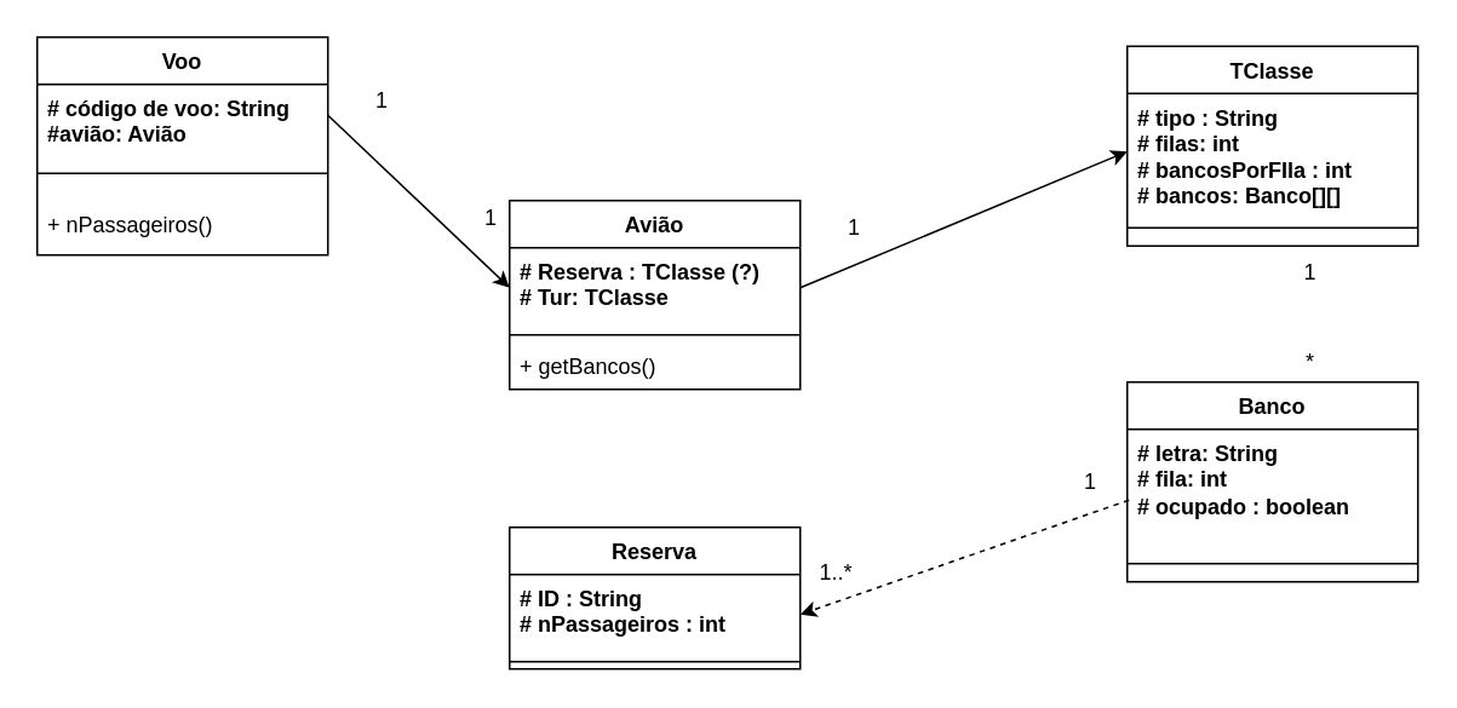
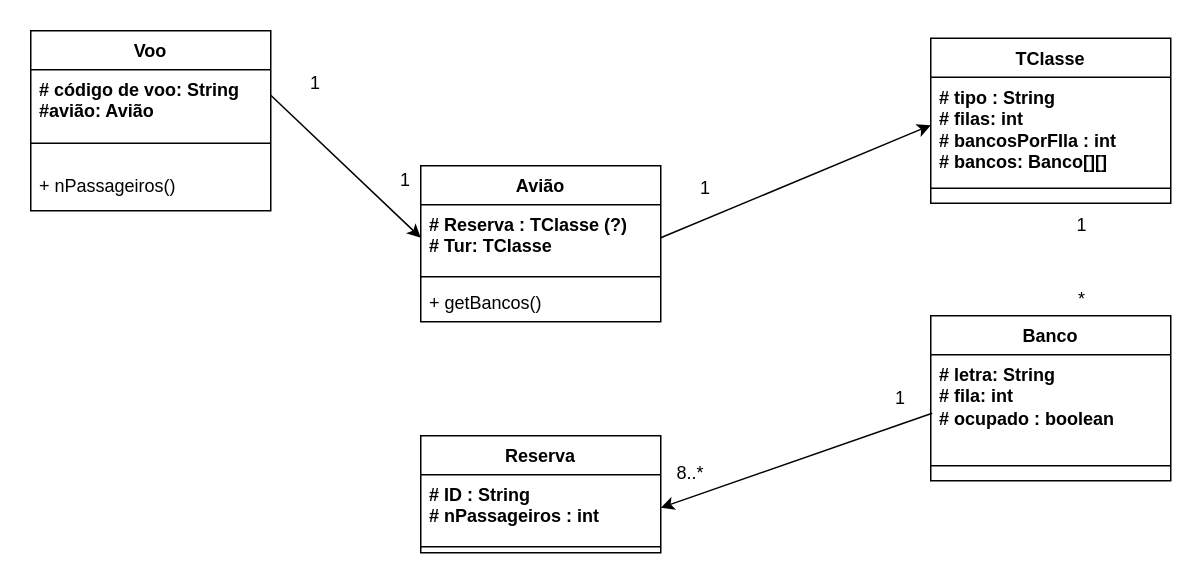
  <mxCell id="0" />
  <mxCell id="1" parent="0" />
  <mxCell id="2" value="Voo" style="swimlane;fontStyle=1;align=center;verticalAlign=top;childLayout=stackLayout;horizontal=1;startSize=26;horizontalStack=0;resizeParent=1;resizeParentMax=0;resizeLast=0;collapsible=1;marginBottom=0;whiteSpace=wrap;html=1;" parent="1" vertex="1"><mxGeometry x="20" y="20" width="160" height="120" as="geometry" /></mxCell>
  <mxCell id="3" value="&lt;font&gt;&lt;b&gt;# código de voo: String&lt;/b&gt;&lt;/font&gt;&lt;div&gt;&lt;font&gt;&lt;b&gt;#avião: Avião&lt;/b&gt;&lt;/font&gt;&lt;/div&gt;" style="text;strokeColor=none;fillColor=none;align=left;verticalAlign=top;spacingLeft=4;spacingRight=4;overflow=hidden;rotatable=0;points=[[0,0.5],[1,0.5]];portConstraint=eastwest;whiteSpace=wrap;html=1;" parent="2" vertex="1"><mxGeometry y="26" width="160" height="34" as="geometry" /></mxCell>
  <mxCell id="4" value="" style="line;strokeWidth=1;fillColor=none;align=left;verticalAlign=middle;spacingTop=-1;spacingLeft=3;spacingRight=3;rotatable=0;labelPosition=right;points=[];portConstraint=eastwest;strokeColor=inherit;" parent="2" vertex="1"><mxGeometry y="60" width="160" height="30" as="geometry" /></mxCell>
  <mxCell id="5" value="+ nPassageiros()" style="text;strokeColor=none;fillColor=none;align=left;verticalAlign=top;spacingLeft=4;spacingRight=4;overflow=hidden;rotatable=0;points=[[0,0.5],[1,0.5]];portConstraint=eastwest;whiteSpace=wrap;html=1;" parent="2" vertex="1"><mxGeometry y="90" width="160" height="30" as="geometry" /></mxCell>
  <mxCell id="6" value="Reserva" style="swimlane;fontStyle=1;align=center;verticalAlign=top;childLayout=stackLayout;horizontal=1;startSize=26;horizontalStack=0;resizeParent=1;resizeParentMax=0;resizeLast=0;collapsible=1;marginBottom=0;whiteSpace=wrap;html=1;" parent="1" vertex="1"><mxGeometry x="280" y="290" width="160" height="78" as="geometry" /></mxCell>
  <mxCell id="7" value="&lt;b&gt;# ID : String&lt;/b&gt;&lt;div&gt;&lt;b&gt;# nPassageiros : int&amp;nbsp;&lt;/b&gt;&lt;/div&gt;" style="text;strokeColor=none;fillColor=none;align=left;verticalAlign=top;spacingLeft=4;spacingRight=4;overflow=hidden;rotatable=0;points=[[0,0.5],[1,0.5]];portConstraint=eastwest;whiteSpace=wrap;html=1;" parent="6" vertex="1"><mxGeometry y="26" width="160" height="44" as="geometry" /></mxCell>
  <mxCell id="8" value="" style="line;strokeWidth=1;fillColor=none;align=left;verticalAlign=middle;spacingTop=-1;spacingLeft=3;spacingRight=3;rotatable=0;labelPosition=right;points=[];portConstraint=eastwest;strokeColor=inherit;" parent="6" vertex="1"><mxGeometry y="70" width="160" height="8" as="geometry" /></mxCell>
  <mxCell id="9" value="Avião" style="swimlane;fontStyle=1;align=center;verticalAlign=top;childLayout=stackLayout;horizontal=1;startSize=26;horizontalStack=0;resizeParent=1;resizeParentMax=0;resizeLast=0;collapsible=1;marginBottom=0;whiteSpace=wrap;html=1;" parent="1" vertex="1"><mxGeometry x="280" y="110" width="160" height="104" as="geometry" /></mxCell>
  <mxCell id="10" value="&lt;font&gt;&lt;b&gt;# Reserva : TClasse (?)&lt;/b&gt;&lt;/font&gt;&lt;div&gt;&lt;font&gt;&lt;b&gt;# Tur: TClasse&lt;/b&gt;&lt;/font&gt;&lt;/div&gt;" style="text;strokeColor=none;fillColor=none;align=left;verticalAlign=top;spacingLeft=4;spacingRight=4;overflow=hidden;rotatable=0;points=[[0,0.5],[1,0.5]];portConstraint=eastwest;whiteSpace=wrap;html=1;" parent="9" vertex="1"><mxGeometry y="26" width="160" height="44" as="geometry" /></mxCell>
  <mxCell id="11" value="" style="line;strokeWidth=1;fillColor=none;align=left;verticalAlign=middle;spacingTop=-1;spacingLeft=3;spacingRight=3;rotatable=0;labelPosition=right;points=[];portConstraint=eastwest;strokeColor=inherit;" parent="9" vertex="1"><mxGeometry y="70" width="160" height="8" as="geometry" /></mxCell>
  <mxCell id="12" value="+ getBancos()" style="text;strokeColor=none;fillColor=none;align=left;verticalAlign=top;spacingLeft=4;spacingRight=4;overflow=hidden;rotatable=0;points=[[0,0.5],[1,0.5]];portConstraint=eastwest;whiteSpace=wrap;html=1;" parent="9" vertex="1"><mxGeometry y="78" width="160" height="26" as="geometry" /></mxCell>
  <mxCell id="13" value="" style="edgeStyle=none;html=1;exitX=1;exitY=0.5;exitDx=0;exitDy=0;entryX=0;entryY=0.5;entryDx=0;entryDy=0;" parent="1" source="3" target="10" edge="1"><mxGeometry relative="1" as="geometry"><mxPoint x="180" y="100" as="sourcePoint" /></mxGeometry></mxCell>
  <mxCell id="14" value="TClasse" style="swimlane;fontStyle=1;align=center;verticalAlign=top;childLayout=stackLayout;horizontal=1;startSize=26;horizontalStack=0;resizeParent=1;resizeParentMax=0;resizeLast=0;collapsible=1;marginBottom=0;whiteSpace=wrap;html=1;" parent="1" vertex="1"><mxGeometry x="620" y="25" width="160" height="110" as="geometry" /></mxCell>
  <mxCell id="15" value="&lt;font face=&quot;Helvetica&quot;&gt;&lt;b&gt;# tipo : String&lt;/b&gt;&lt;/font&gt;&lt;div&gt;&lt;b&gt;&lt;font face=&quot;Helvetica&quot;&gt;# filas: int&lt;/font&gt;&lt;/b&gt;&lt;/div&gt;&lt;div&gt;&lt;b&gt;&lt;font face=&quot;Helvetica&quot;&gt;# bancosPorFIla : int&lt;/font&gt;&lt;/b&gt;&lt;/div&gt;&lt;div&gt;&lt;font face=&quot;Helvetica&quot;&gt;&lt;b&gt;# bancos&lt;span style=&quot;background-color: transparent;&quot;&gt;: Banco[][]&lt;/span&gt;&lt;/b&gt;&lt;/font&gt;&lt;/div&gt;" style="text;strokeColor=none;fillColor=none;align=left;verticalAlign=top;spacingLeft=4;spacingRight=4;overflow=hidden;rotatable=0;points=[[0,0.5],[1,0.5]];portConstraint=eastwest;whiteSpace=wrap;html=1;" parent="14" vertex="1"><mxGeometry y="26" width="160" height="64" as="geometry" /></mxCell>
  <mxCell id="16" value="" style="line;strokeWidth=1;fillColor=none;align=left;verticalAlign=middle;spacingTop=-1;spacingLeft=3;spacingRight=3;rotatable=0;labelPosition=right;points=[];portConstraint=eastwest;strokeColor=inherit;" parent="14" vertex="1"><mxGeometry y="90" width="160" height="20" as="geometry" /></mxCell>
  <mxCell id="17" value="Banco" style="swimlane;fontStyle=1;align=center;verticalAlign=top;childLayout=stackLayout;horizontal=1;startSize=26;horizontalStack=0;resizeParent=1;resizeParentMax=0;resizeLast=0;collapsible=1;marginBottom=0;whiteSpace=wrap;html=1;" parent="1" vertex="1"><mxGeometry x="620" y="210" width="160" height="110" as="geometry" /></mxCell>
  <mxCell id="18" value="&lt;font face=&quot;Helvetica&quot;&gt;&lt;b&gt;# letra: String&lt;/b&gt;&lt;/font&gt;&lt;div&gt;&lt;b&gt;&lt;font face=&quot;Helvetica&quot;&gt;# fila: int&lt;/font&gt;&lt;/b&gt;&lt;/div&gt;&lt;div&gt;&lt;b&gt;&lt;font face=&quot;Helvetica&quot;&gt;# ocupado : boolean&lt;/font&gt;&lt;/b&gt;&lt;/div&gt;" style="text;strokeColor=none;fillColor=none;align=left;verticalAlign=top;spacingLeft=4;spacingRight=4;overflow=hidden;rotatable=0;points=[[0,0.5],[1,0.5]];portConstraint=eastwest;whiteSpace=wrap;html=1;" parent="17" vertex="1"><mxGeometry y="26" width="160" height="64" as="geometry" /></mxCell>
  <mxCell id="19" value="" style="line;strokeWidth=1;fillColor=none;align=left;verticalAlign=middle;spacingTop=-1;spacingLeft=3;spacingRight=3;rotatable=0;labelPosition=right;points=[];portConstraint=eastwest;strokeColor=inherit;" parent="17" vertex="1"><mxGeometry y="90" width="160" height="20" as="geometry" /></mxCell>
  <mxCell id="20" value="" style="endArrow=classic;html=1;exitX=1;exitY=0.5;exitDx=0;exitDy=0;entryX=0;entryY=0.5;entryDx=0;entryDy=0;" parent="1" source="10" target="15" edge="1"><mxGeometry width="50" height="50" relative="1" as="geometry"><mxPoint x="420" y="390" as="sourcePoint" /><mxPoint x="470" y="340" as="targetPoint" /></mxGeometry></mxCell>
- <mxCell id="21" value="" style="endArrow=classic;html=1;exitX=0.006;exitY=0.609;exitDx=0;exitDy=0;exitPerimeter=0;entryX=1;entryY=0.5;entryDx=0;entryDy=0;dashed=1;" parent="1" source="18" target="7" edge="1"><mxGeometry width="50" height="50" relative="1" as="geometry"><mxPoint x="690" y="360" as="sourcePoint" /><mxPoint x="730" y="310" as="targetPoint" /></mxGeometry></mxCell>
+ <mxCell id="21" value="" style="endArrow=classic;html=1;exitX=0.006;exitY=0.609;exitDx=0;exitDy=0;exitPerimeter=0;entryX=1;entryY=0.5;entryDx=0;entryDy=0;" parent="1" source="18" target="7" edge="1"><mxGeometry width="50" height="50" relative="1" as="geometry"><mxPoint x="690" y="360" as="sourcePoint" /><mxPoint x="730" y="310" as="targetPoint" /></mxGeometry></mxCell>
  <mxCell id="22" value="1" style="text;html=1;align=center;verticalAlign=middle;whiteSpace=wrap;rounded=0;" parent="1" vertex="1"><mxGeometry x="180" y="40" width="60" height="30" as="geometry" /></mxCell>
  <mxCell id="23" value="1" style="text;html=1;align=center;verticalAlign=middle;whiteSpace=wrap;rounded=0;" parent="1" vertex="1"><mxGeometry x="240" y="105" width="60" height="30" as="geometry" /></mxCell>
  <mxCell id="24" value="1" style="text;html=1;align=center;verticalAlign=middle;whiteSpace=wrap;rounded=0;" parent="1" vertex="1"><mxGeometry x="440" y="110" width="60" height="30" as="geometry" /></mxCell>
  <mxCell id="25" value="1" style="text;html=1;align=center;verticalAlign=middle;whiteSpace=wrap;rounded=0;" parent="1" vertex="1"><mxGeometry x="691" y="135" width="60" height="30" as="geometry" /></mxCell>
  <mxCell id="26" value="*" style="text;html=1;align=center;verticalAlign=middle;whiteSpace=wrap;rounded=0;" parent="1" vertex="1"><mxGeometry x="691" y="184" width="60" height="30" as="geometry" /></mxCell>
  <mxCell id="27" value="1" style="text;html=1;align=center;verticalAlign=middle;whiteSpace=wrap;rounded=0;" parent="1" vertex="1"><mxGeometry x="570" y="250" width="60" height="30" as="geometry" /></mxCell>
- <mxCell id="28" value="1..*" style="text;html=1;align=center;verticalAlign=middle;whiteSpace=wrap;rounded=0;" vertex="1" parent="1"><mxGeometry x="430" y="300" width="60" height="30" as="geometry" /></mxCell>
+ <mxCell id="28" value="8..*" style="text;html=1;align=center;verticalAlign=middle;whiteSpace=wrap;rounded=0;" vertex="1" parent="1"><mxGeometry x="430" y="300" width="60" height="30" as="geometry" /></mxCell>
